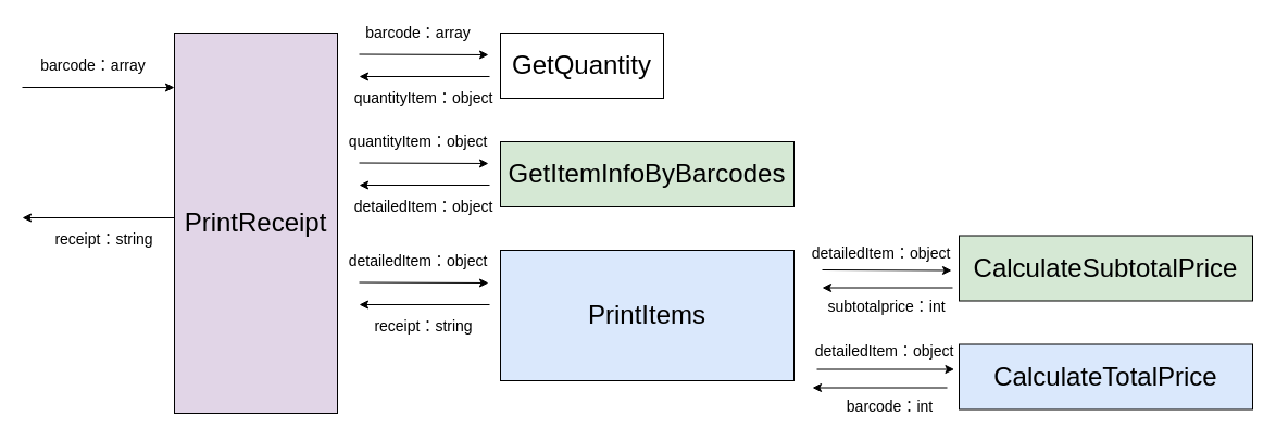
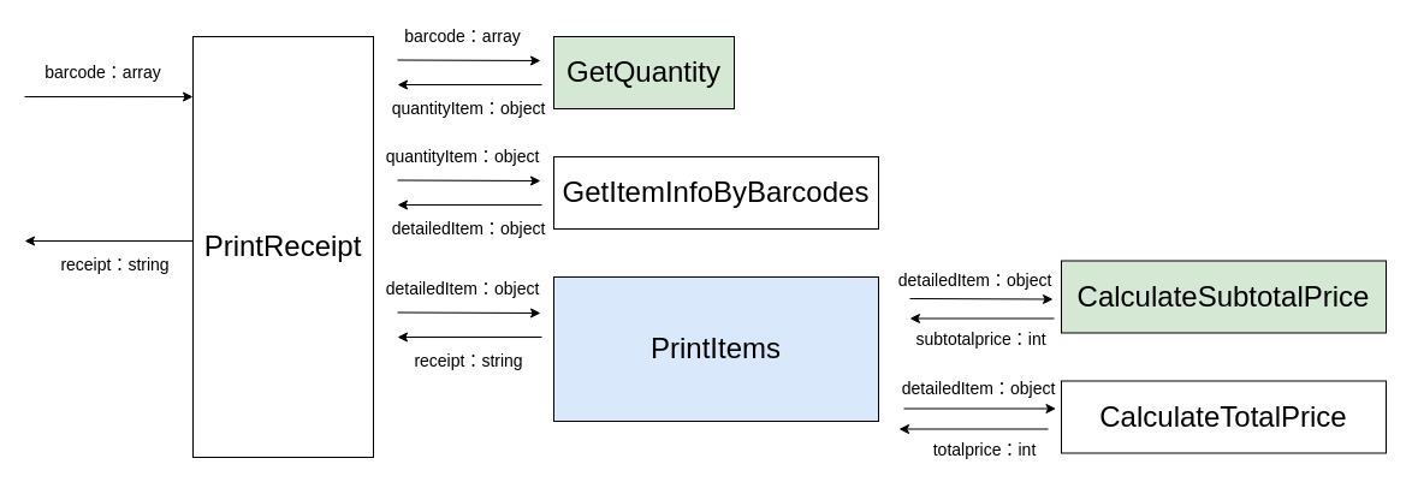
  <mxCell id="0" />
  <mxCell id="1" parent="0" />
- <mxCell id="2" value="&lt;font style=&quot;font-size: 24px&quot;&gt;PrintReceipt&lt;/font&gt;" style="rounded=0;whiteSpace=wrap;html=1;fillColor=#e1d5e7;" vertex="1" parent="1"><mxGeometry x="160" y="30" width="150" height="350" as="geometry" /></mxCell>
+ <mxCell id="2" value="&lt;font style=&quot;font-size: 24px&quot;&gt;PrintReceipt&lt;/font&gt;" style="rounded=0;whiteSpace=wrap;html=1;" vertex="1" parent="1"><mxGeometry x="160" y="30" width="150" height="350" as="geometry" /></mxCell>
  <mxCell id="3" value="" style="endArrow=classic;html=1;entryX=-0.016;entryY=0.817;entryDx=0;entryDy=0;entryPerimeter=0;" edge="1" parent="1"><mxGeometry width="50" height="50" relative="1" as="geometry"><mxPoint x="20" y="80" as="sourcePoint" /><mxPoint x="160" y="80.06" as="targetPoint" /></mxGeometry></mxCell>
  <mxCell id="4" value="&lt;font&gt;&lt;span style=&quot;font-size: 14px&quot;&gt;barcode：array&lt;/span&gt;&lt;br&gt;&lt;/font&gt;" style="text;html=1;resizable=0;autosize=1;align=center;verticalAlign=middle;points=[];fillColor=none;strokeColor=none;rounded=0;" vertex="1" parent="1"><mxGeometry x="30" y="50" width="110" height="20" as="geometry" /></mxCell>
  <mxCell id="5" value="" style="endArrow=classic;html=1;exitX=0;exitY=0.25;exitDx=0;exitDy=0;" edge="1" parent="1"><mxGeometry width="50" height="50" relative="1" as="geometry"><mxPoint x="160" y="200" as="sourcePoint" /><mxPoint x="20" y="200" as="targetPoint" /></mxGeometry></mxCell>
  <mxCell id="6" value="&lt;font&gt;&lt;font style=&quot;font-size: 14px&quot;&gt;receipt：string&lt;/font&gt;&lt;br&gt;&lt;/font&gt;" style="text;html=1;resizable=0;autosize=1;align=center;verticalAlign=middle;points=[];fillColor=none;strokeColor=none;rounded=0;" vertex="1" parent="1"><mxGeometry x="40" y="210" width="110" height="20" as="geometry" /></mxCell>
- <mxCell id="7" value="&lt;font style=&quot;font-size: 24px&quot;&gt;GetQuantity&lt;/font&gt;" style="rounded=0;whiteSpace=wrap;html=1;" vertex="1" parent="1"><mxGeometry x="460" y="30" width="150" height="60" as="geometry" /></mxCell>
+ <mxCell id="7" value="&lt;font style=&quot;font-size: 24px&quot;&gt;GetQuantity&lt;/font&gt;" style="rounded=0;whiteSpace=wrap;html=1;fillColor=#d5e8d4;" vertex="1" parent="1"><mxGeometry x="460" y="30" width="150" height="60" as="geometry" /></mxCell>
  <mxCell id="8" value="" style="endArrow=classic;html=1;" edge="1" parent="1"><mxGeometry width="50" height="50" relative="1" as="geometry"><mxPoint x="330" y="49.5" as="sourcePoint" /><mxPoint x="449" y="50" as="targetPoint" /></mxGeometry></mxCell>
  <mxCell id="9" value="" style="endArrow=classic;html=1;" edge="1" parent="1"><mxGeometry width="50" height="50" relative="1" as="geometry"><mxPoint x="450" y="70" as="sourcePoint" /><mxPoint x="330" y="70" as="targetPoint" /></mxGeometry></mxCell>
  <mxCell id="10" value="&lt;font&gt;&lt;span style=&quot;font-size: 14px&quot;&gt;barcode：array&lt;/span&gt;&lt;br&gt;&lt;/font&gt;" style="text;html=1;resizable=0;autosize=1;align=center;verticalAlign=middle;points=[];fillColor=none;strokeColor=none;rounded=0;" vertex="1" parent="1"><mxGeometry x="329" y="20" width="110" height="20" as="geometry" /></mxCell>
  <mxCell id="11" value="&lt;font&gt;&lt;span style=&quot;font-size: 14px&quot;&gt;quantityItem：object&lt;/span&gt;&lt;br&gt;&lt;/font&gt;" style="text;html=1;resizable=0;autosize=1;align=center;verticalAlign=middle;points=[];fillColor=none;strokeColor=none;rounded=0;" vertex="1" parent="1"><mxGeometry x="319" y="80" width="140" height="20" as="geometry" /></mxCell>
- <mxCell id="12" value="&lt;font style=&quot;font-size: 24px&quot;&gt;GetItemInfoByBarcodes&lt;/font&gt;" style="rounded=0;whiteSpace=wrap;html=1;fillColor=#d5e8d4;" vertex="1" parent="1"><mxGeometry x="460" y="130" width="270" height="60" as="geometry" /></mxCell>
+ <mxCell id="12" value="&lt;font style=&quot;font-size: 24px&quot;&gt;GetItemInfoByBarcodes&lt;/font&gt;" style="rounded=0;whiteSpace=wrap;html=1;" vertex="1" parent="1"><mxGeometry x="460" y="130" width="270" height="60" as="geometry" /></mxCell>
  <mxCell id="13" value="" style="endArrow=classic;html=1;" edge="1" parent="1"><mxGeometry width="50" height="50" relative="1" as="geometry"><mxPoint x="330" y="149.5" as="sourcePoint" /><mxPoint x="449" y="150" as="targetPoint" /></mxGeometry></mxCell>
  <mxCell id="14" value="" style="endArrow=classic;html=1;" edge="1" parent="1"><mxGeometry width="50" height="50" relative="1" as="geometry"><mxPoint x="450" y="170" as="sourcePoint" /><mxPoint x="330" y="170" as="targetPoint" /></mxGeometry></mxCell>
  <mxCell id="15" value="&lt;font&gt;&lt;span style=&quot;font-size: 14px&quot;&gt;quantityItem：object&lt;/span&gt;&lt;br&gt;&lt;/font&gt;" style="text;html=1;resizable=0;autosize=1;align=center;verticalAlign=middle;points=[];fillColor=none;strokeColor=none;rounded=0;" vertex="1" parent="1"><mxGeometry x="314" y="120" width="140" height="20" as="geometry" /></mxCell>
  <mxCell id="16" value="&lt;font&gt;&lt;span style=&quot;font-size: 14px&quot;&gt;detailedItem：object&lt;/span&gt;&lt;br&gt;&lt;/font&gt;" style="text;html=1;resizable=0;autosize=1;align=center;verticalAlign=middle;points=[];fillColor=none;strokeColor=none;rounded=0;" vertex="1" parent="1"><mxGeometry x="319" y="180" width="140" height="20" as="geometry" /></mxCell>
  <mxCell id="17" value="&lt;font style=&quot;font-size: 24px&quot;&gt;PrintItems&lt;/font&gt;" style="rounded=0;whiteSpace=wrap;html=1;fillColor=#dae8fc;" vertex="1" parent="1"><mxGeometry x="460" y="230" width="270" height="120" as="geometry" /></mxCell>
  <mxCell id="18" value="" style="endArrow=classic;html=1;" edge="1" parent="1"><mxGeometry width="50" height="50" relative="1" as="geometry"><mxPoint x="330" y="259.5" as="sourcePoint" /><mxPoint x="449" y="260" as="targetPoint" /></mxGeometry></mxCell>
  <mxCell id="19" value="" style="endArrow=classic;html=1;" edge="1" parent="1"><mxGeometry width="50" height="50" relative="1" as="geometry"><mxPoint x="450" y="280" as="sourcePoint" /><mxPoint x="330" y="280" as="targetPoint" /></mxGeometry></mxCell>
  <mxCell id="20" value="&lt;font&gt;&lt;span style=&quot;font-size: 14px&quot;&gt;detailedItem：object&lt;/span&gt;&lt;br&gt;&lt;/font&gt;" style="text;html=1;resizable=0;autosize=1;align=center;verticalAlign=middle;points=[];fillColor=none;strokeColor=none;rounded=0;" vertex="1" parent="1"><mxGeometry x="314" y="230" width="140" height="20" as="geometry" /></mxCell>
  <mxCell id="21" value="&lt;font&gt;&lt;span style=&quot;font-size: 14px&quot;&gt;receipt：string&lt;/span&gt;&lt;br&gt;&lt;/font&gt;" style="text;html=1;resizable=0;autosize=1;align=center;verticalAlign=middle;points=[];fillColor=none;strokeColor=none;rounded=0;" vertex="1" parent="1"><mxGeometry x="334" y="290" width="110" height="20" as="geometry" /></mxCell>
  <mxCell id="22" value="&lt;font style=&quot;font-size: 24px&quot;&gt;CalculateSubtotalPrice&lt;/font&gt;" style="rounded=0;whiteSpace=wrap;html=1;fillColor=#d5e8d4;" vertex="1" parent="1"><mxGeometry x="882" y="216.5" width="270" height="60" as="geometry" /></mxCell>
- <mxCell id="23" value="&lt;font style=&quot;font-size: 24px&quot;&gt;CalculateTotalPrice&lt;/font&gt;" style="rounded=0;whiteSpace=wrap;html=1;fillColor=#dae8fc;" vertex="1" parent="1"><mxGeometry x="882" y="316.5" width="270" height="60" as="geometry" /></mxCell>
+ <mxCell id="23" value="&lt;font style=&quot;font-size: 24px&quot;&gt;CalculateTotalPrice&lt;/font&gt;" style="rounded=0;whiteSpace=wrap;html=1;" vertex="1" parent="1"><mxGeometry x="882" y="316.5" width="270" height="60" as="geometry" /></mxCell>
  <mxCell id="24" value="" style="endArrow=classic;html=1;" edge="1" parent="1"><mxGeometry width="50" height="50" relative="1" as="geometry"><mxPoint x="756" y="248" as="sourcePoint" /><mxPoint x="875" y="248.5" as="targetPoint" /></mxGeometry></mxCell>
  <mxCell id="25" value="" style="endArrow=classic;html=1;" edge="1" parent="1"><mxGeometry width="50" height="50" relative="1" as="geometry"><mxPoint x="876" y="264.5" as="sourcePoint" /><mxPoint x="756" y="264.5" as="targetPoint" /></mxGeometry></mxCell>
  <mxCell id="26" value="&lt;font&gt;&lt;span style=&quot;font-size: 14px&quot;&gt;detailedItem：object&lt;/span&gt;&lt;br&gt;&lt;/font&gt;" style="text;html=1;resizable=0;autosize=1;align=center;verticalAlign=middle;points=[];fillColor=none;strokeColor=none;rounded=0;" vertex="1" parent="1"><mxGeometry x="740" y="222.5" width="140" height="20" as="geometry" /></mxCell>
  <mxCell id="27" value="&lt;font&gt;&lt;span style=&quot;font-size: 14px&quot;&gt;subtotalprice：int&lt;/span&gt;&lt;br&gt;&lt;/font&gt;" style="text;html=1;resizable=0;autosize=1;align=center;verticalAlign=middle;points=[];fillColor=none;strokeColor=none;rounded=0;" vertex="1" parent="1"><mxGeometry x="755" y="271.5" width="120" height="20" as="geometry" /></mxCell>
  <mxCell id="28" value="" style="endArrow=classic;html=1;" edge="1" parent="1"><mxGeometry width="50" height="50" relative="1" as="geometry"><mxPoint x="751" y="339.5" as="sourcePoint" /><mxPoint x="877.5" y="339.5" as="targetPoint" /></mxGeometry></mxCell>
  <mxCell id="29" value="" style="endArrow=classic;html=1;" edge="1" parent="1"><mxGeometry width="50" height="50" relative="1" as="geometry"><mxPoint x="871" y="356.5" as="sourcePoint" /><mxPoint x="747" y="356.5" as="targetPoint" /></mxGeometry></mxCell>
  <mxCell id="30" value="&lt;font&gt;&lt;span style=&quot;font-size: 14px&quot;&gt;detailedItem：object&lt;/span&gt;&lt;br&gt;&lt;/font&gt;" style="text;html=1;resizable=0;autosize=1;align=center;verticalAlign=middle;points=[];fillColor=none;strokeColor=none;rounded=0;" vertex="1" parent="1"><mxGeometry x="742.5" y="312.5" width="140" height="20" as="geometry" /></mxCell>
- <mxCell id="31" value="&lt;font&gt;&lt;span style=&quot;font-size: 14px&quot;&gt;barcode：int&lt;/span&gt;&lt;br&gt;&lt;/font&gt;" style="text;html=1;resizable=0;autosize=1;align=center;verticalAlign=middle;points=[];fillColor=none;strokeColor=none;rounded=0;" vertex="1" parent="1"><mxGeometry x="767.5" y="363.5" width="100" height="20" as="geometry" /></mxCell>
+ <mxCell id="31" value="&lt;font&gt;&lt;span style=&quot;font-size: 14px&quot;&gt;totalprice：int&lt;/span&gt;&lt;br&gt;&lt;/font&gt;" style="text;html=1;resizable=0;autosize=1;align=center;verticalAlign=middle;points=[];fillColor=none;strokeColor=none;rounded=0;" vertex="1" parent="1"><mxGeometry x="767.5" y="363.5" width="100" height="20" as="geometry" /></mxCell>
  <mxCell id="32" style="edgeStyle=orthogonalEdgeStyle;rounded=0;orthogonalLoop=1;jettySize=auto;html=1;exitX=0.5;exitY=1;exitDx=0;exitDy=0;" edge="1" parent="1" source="2" target="2"><mxGeometry relative="1" as="geometry" /></mxCell>
